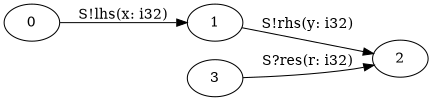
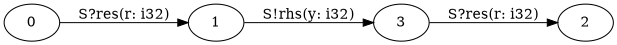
  digraph {
    rankdir=LR
    0
    1
    2
    3
-   0 -> 1 [label="S!lhs(x: i32)"]
-   1 -> 2 [label="S!rhs(y: i32)"]
+   0 -> 1 [label="S?res(r: i32)"]
+   1 -> 3 [label="S!rhs(y: i32)"]
    3 -> 2 [label="S?res(r: i32)"]
  }
